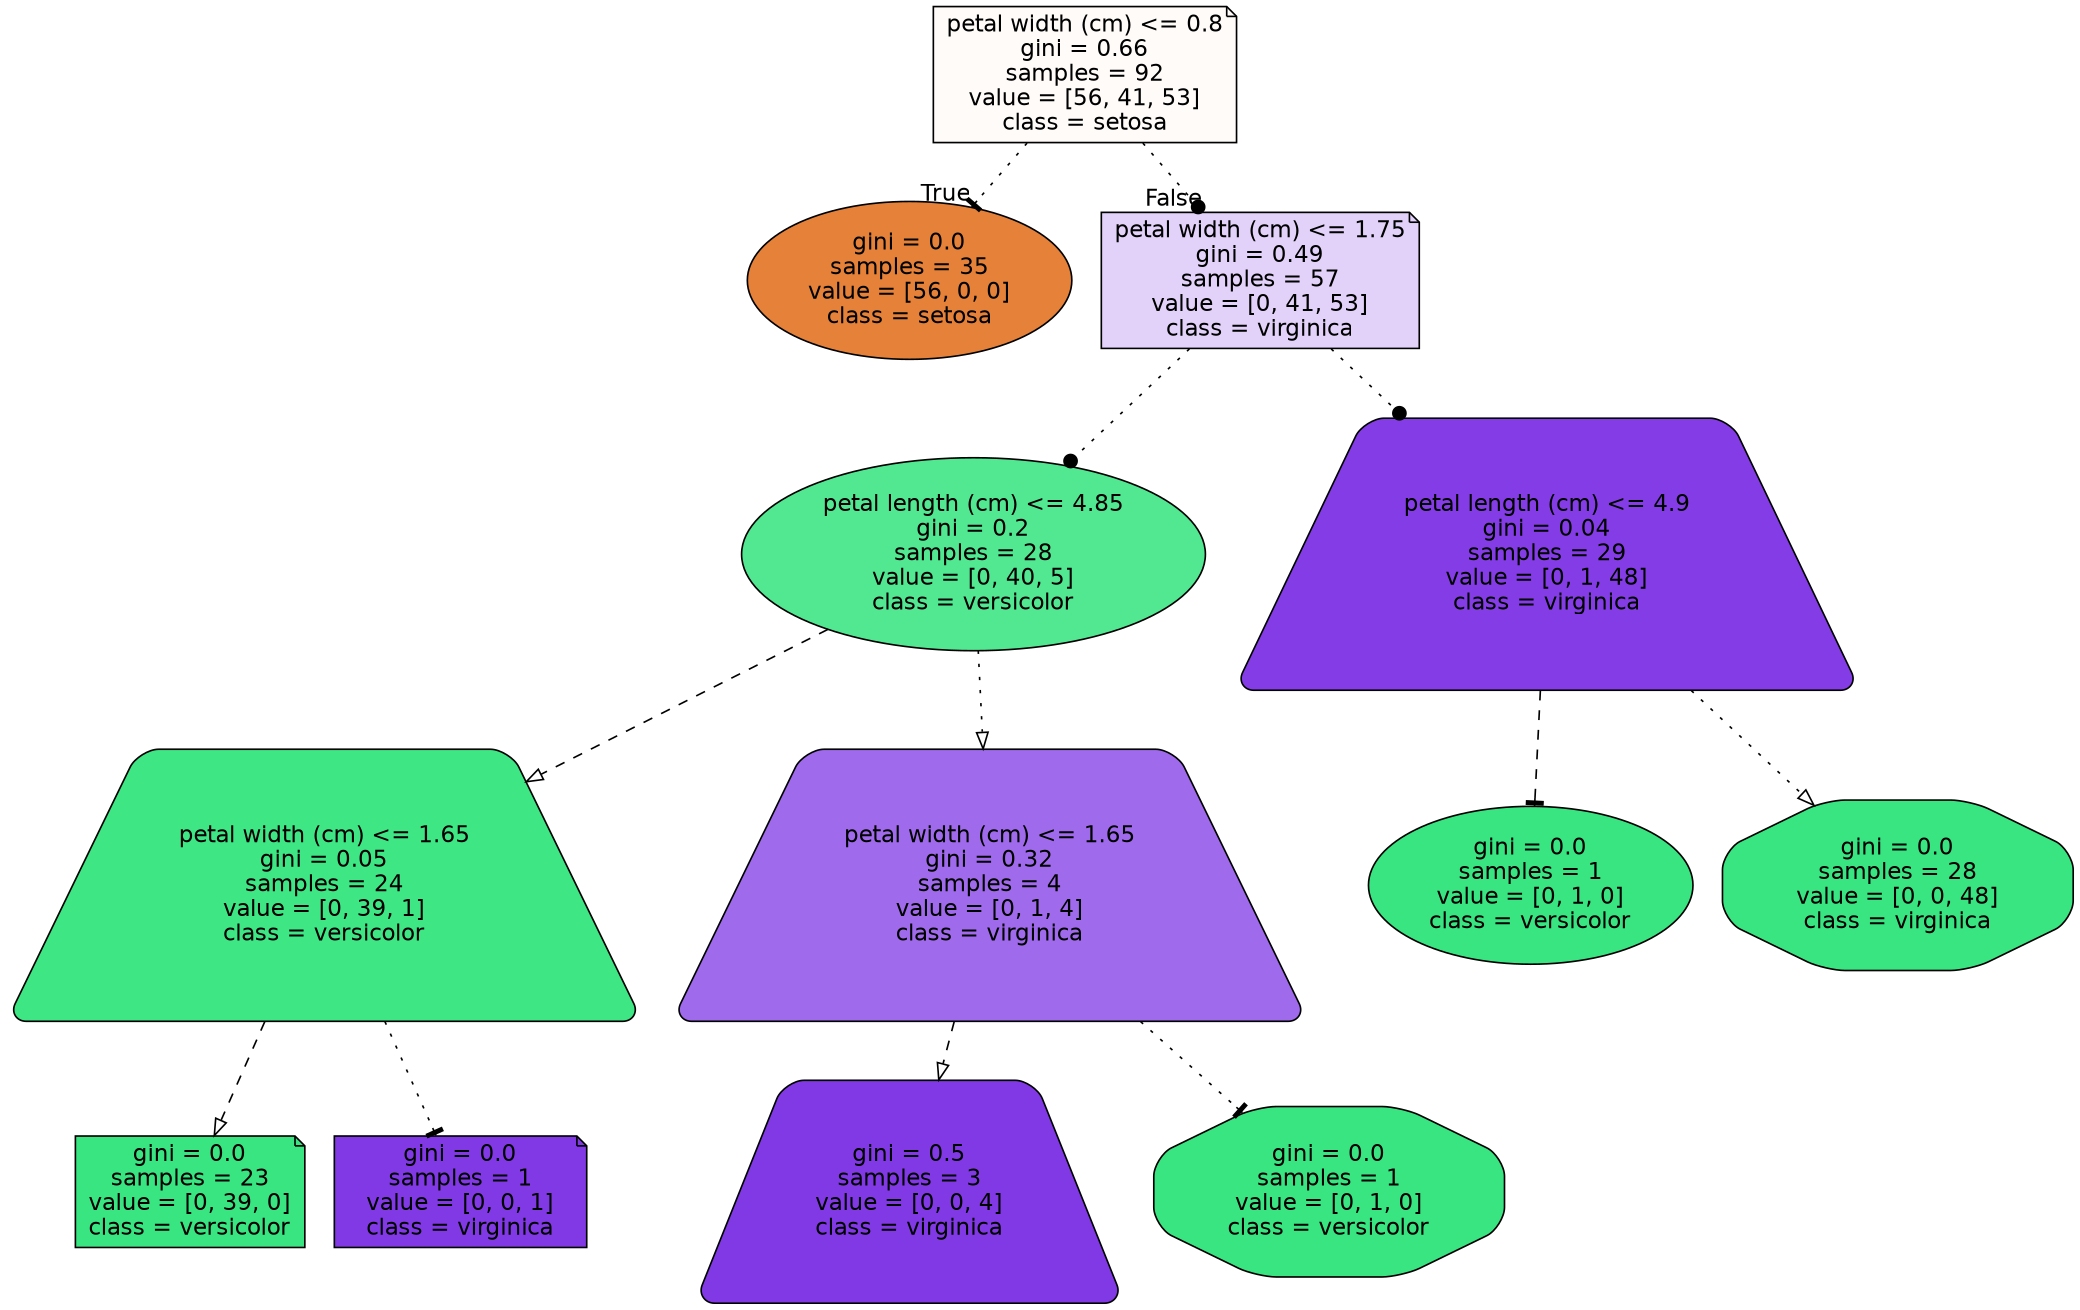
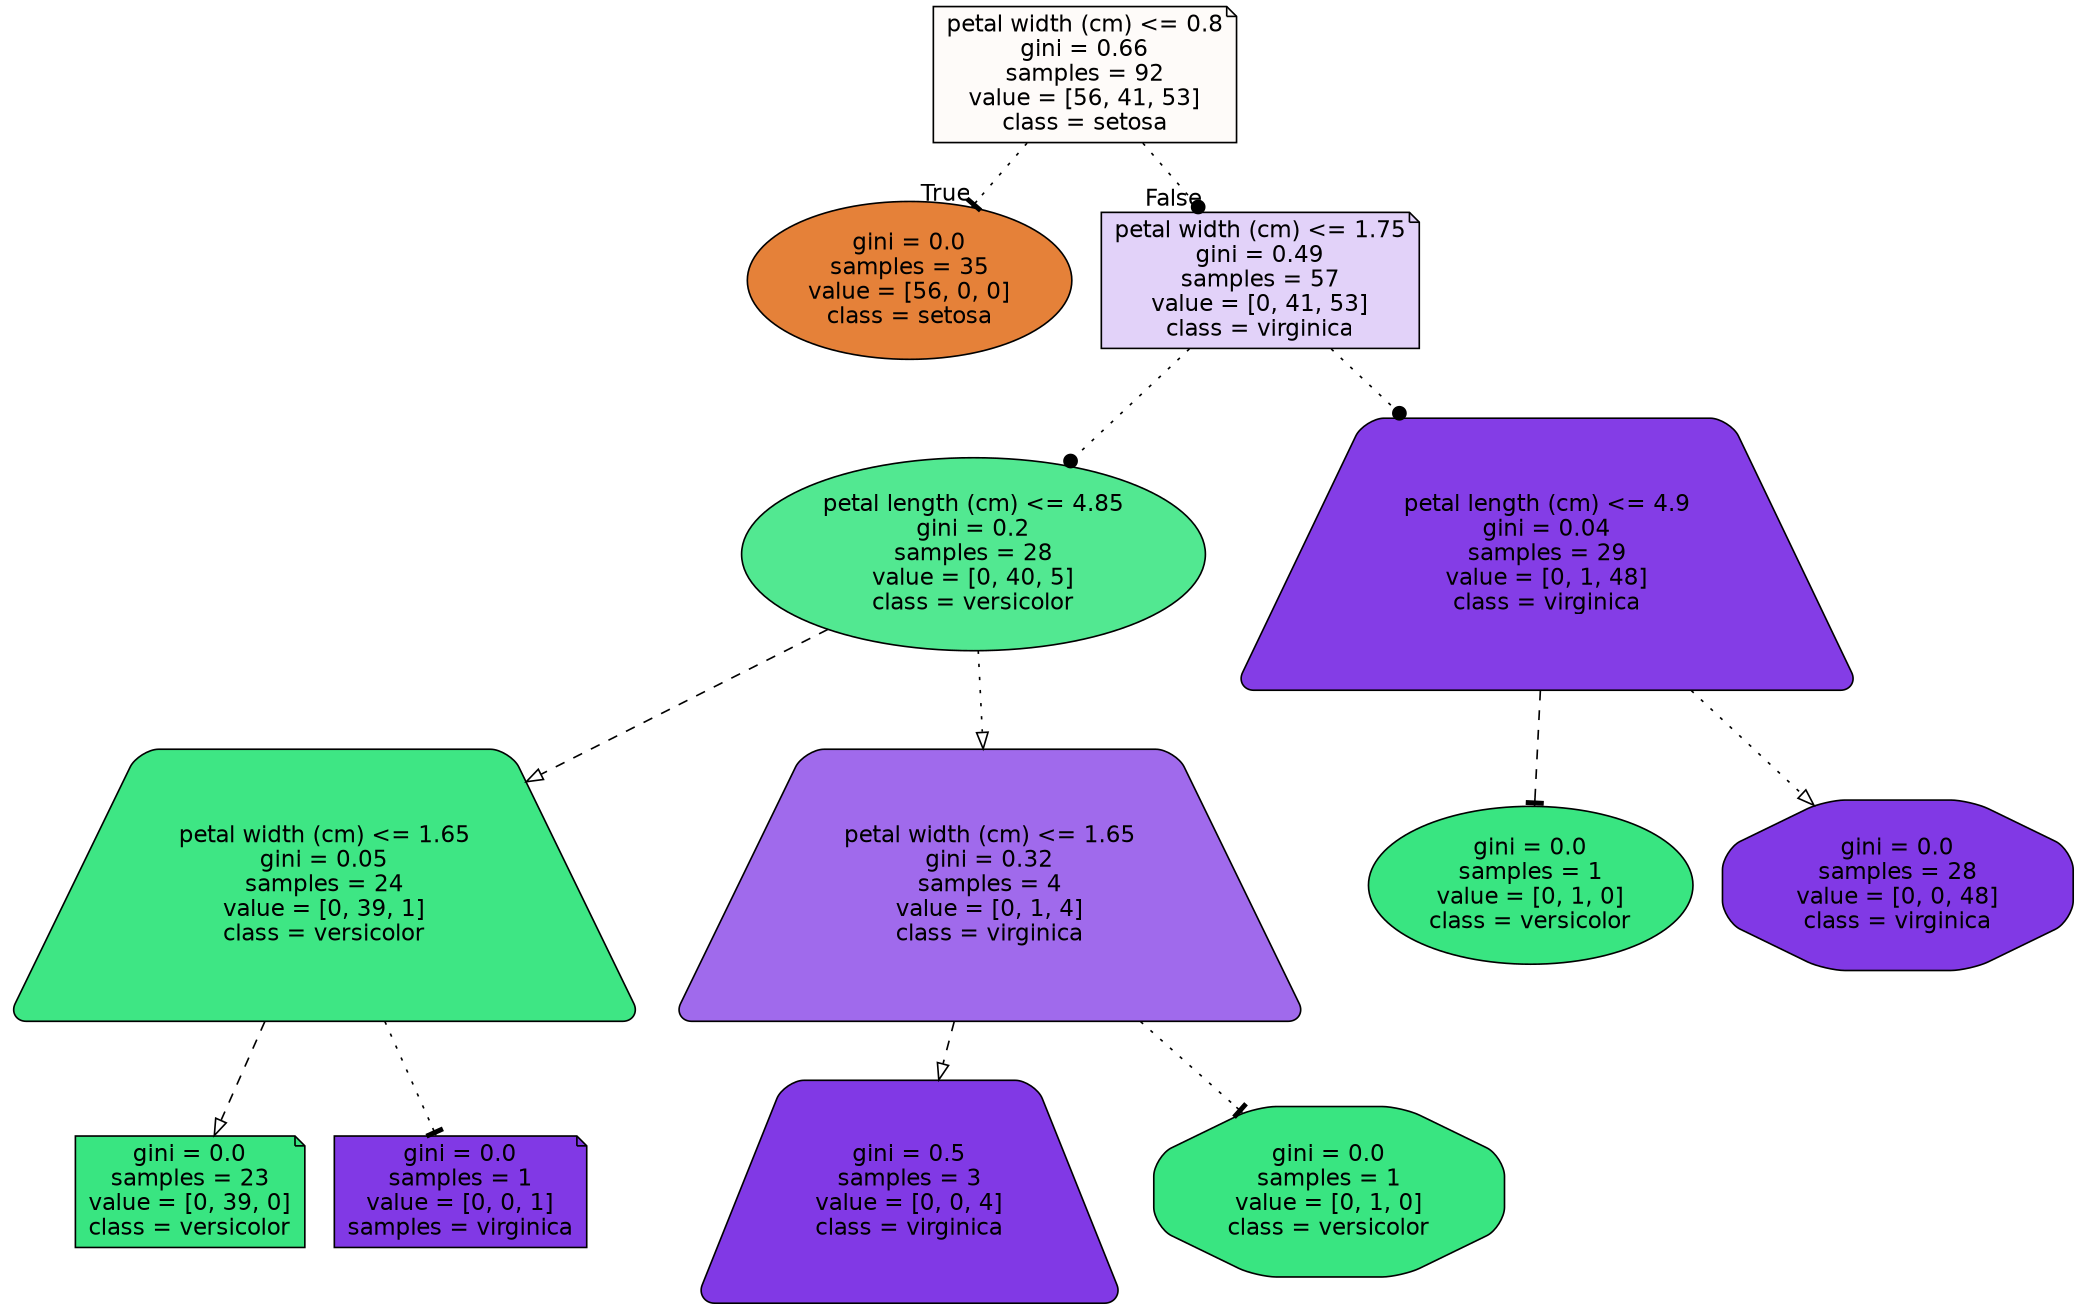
  digraph {
    node [color=black fillcolor="#39e581" fontname=helvetica shape=note style="filled, rounded"]
    edge [arrowhead=onormal fontname=helvetica style=dotted]
    n1 [fillcolor="#fefbf9" label="petal width (cm) <= 0.8\ngini = 0.66\nsamples = 92\nvalue = [56, 41, 53]\nclass = setosa"]
    n2 [fillcolor="#e58139" label="gini = 0.0\nsamples = 35\nvalue = [56, 0, 0]\nclass = setosa" shape=ellipse]
    n3 [fillcolor="#e2d2f9" label="petal width (cm) <= 1.75\ngini = 0.49\nsamples = 57\nvalue = [0, 41, 53]\nclass = virginica"]
    n4 [fillcolor="#52e891" label="petal length (cm) <= 4.85\ngini = 0.2\nsamples = 28\nvalue = [0, 40, 5]\nclass = versicolor" shape=ellipse]
    n5 [fillcolor="#843de6" label="petal length (cm) <= 4.9\ngini = 0.04\nsamples = 29\nvalue = [0, 1, 48]\nclass = virginica" shape=trapezium]
    n6 [fillcolor="#3ee684" label="petal width (cm) <= 1.65\ngini = 0.05\nsamples = 24\nvalue = [0, 39, 1]\nclass = versicolor" shape=trapezium]
    n7 [fillcolor="#a06aec" label="petal width (cm) <= 1.65\ngini = 0.32\nsamples = 4\nvalue = [0, 1, 4]\nclass = virginica" shape=trapezium]
    n8 [label="gini = 0.0\nsamples = 1\nvalue = [0, 1, 0]\nclass = versicolor" shape=ellipse]
-   n9 [label="gini = 0.0\nsamples = 28\nvalue = [0, 0, 48]\nclass = virginica" shape=octagon]
+   n9 [fillcolor="#8139e5" label="gini = 0.0\nsamples = 28\nvalue = [0, 0, 48]\nclass = virginica" shape=octagon]
    n10 [label="gini = 0.0\nsamples = 23\nvalue = [0, 39, 0]\nclass = versicolor"]
-   n11 [fillcolor="#8139e5" label="gini = 0.0\nsamples = 1\nvalue = [0, 0, 1]\nclass = virginica"]
+   n11 [fillcolor="#8139e5" label="gini = 0.0\nsamples = 1\nvalue = [0, 0, 1]\nsamples = virginica"]
    n12 [fillcolor="#8139e5" label="gini = 0.5\nsamples = 3\nvalue = [0, 0, 4]\nclass = virginica" shape=trapezium]
    n13 [label="gini = 0.0\nsamples = 1\nvalue = [0, 1, 0]\nclass = versicolor" shape=octagon]
    n1 -> n2 [arrowhead=tee headlabel=True labelangle=45 labeldistance=2.5]
    n1 -> n3 [arrowhead=dot headlabel=False labelangle=-45 labeldistance=2.5]
    n3 -> n4 [arrowhead=dot]
    n3 -> n5 [arrowhead=dot]
    n4 -> n6 [style=dashed]
    n4 -> n7
    n5 -> n8 [arrowhead=tee style=dashed]
    n5 -> n9
    n6 -> n10 [style=dashed]
    n6 -> n11 [arrowhead=tee]
    n7 -> n12 [style=dashed]
    n7 -> n13 [arrowhead=tee]
  }
